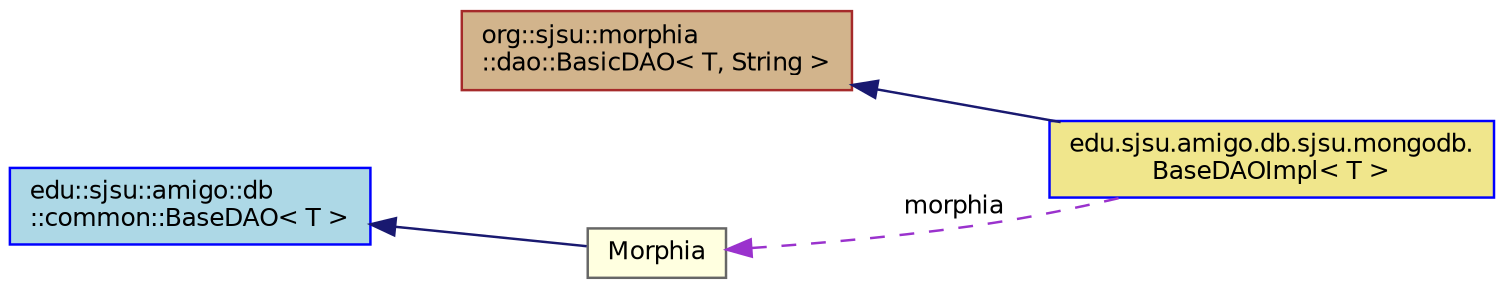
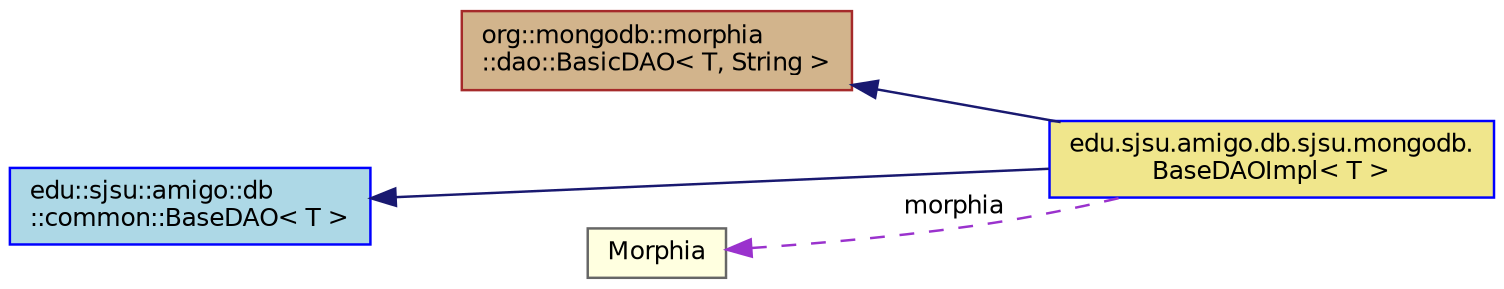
  digraph {
    rankdir=LR
    node [color=blue fontname=Helvetica fontsize=10 shape=record style=filled]
    edge [color=midnightblue dir=back fontname=Helvetica fontsize=10 labelfontname=Helvetica labelfontsize=10 style=solid]
    n1 [fillcolor=khaki fontcolor=black height=0.2 label="edu.sjsu.amigo.db.sjsu.mongodb.\lBaseDAOImpl\< T \>" width=0.4]
-   n2 [color=brown fillcolor=tan height=0.2 label="org::sjsu::morphia\l::dao::BasicDAO\< T, String \>" width=0.4]
+   n2 [color=brown fillcolor=tan height=0.2 label="org::mongodb::morphia\l::dao::BasicDAO\< T, String \>" width=0.4]
    n3 [fillcolor=lightblue height=0.2 label="edu::sjsu::amigo::db\l::common::BaseDAO\< T \>" width=0.4]
    n4 [color=gray40 fillcolor=lightyellow height=0.2 label=Morphia width=0.4]
    n2 -> n1
-   n3 -> n4
+   n3 -> n1
    n4 -> n1 [color=darkorchid3 label=" morphia" style=dashed]
  }
